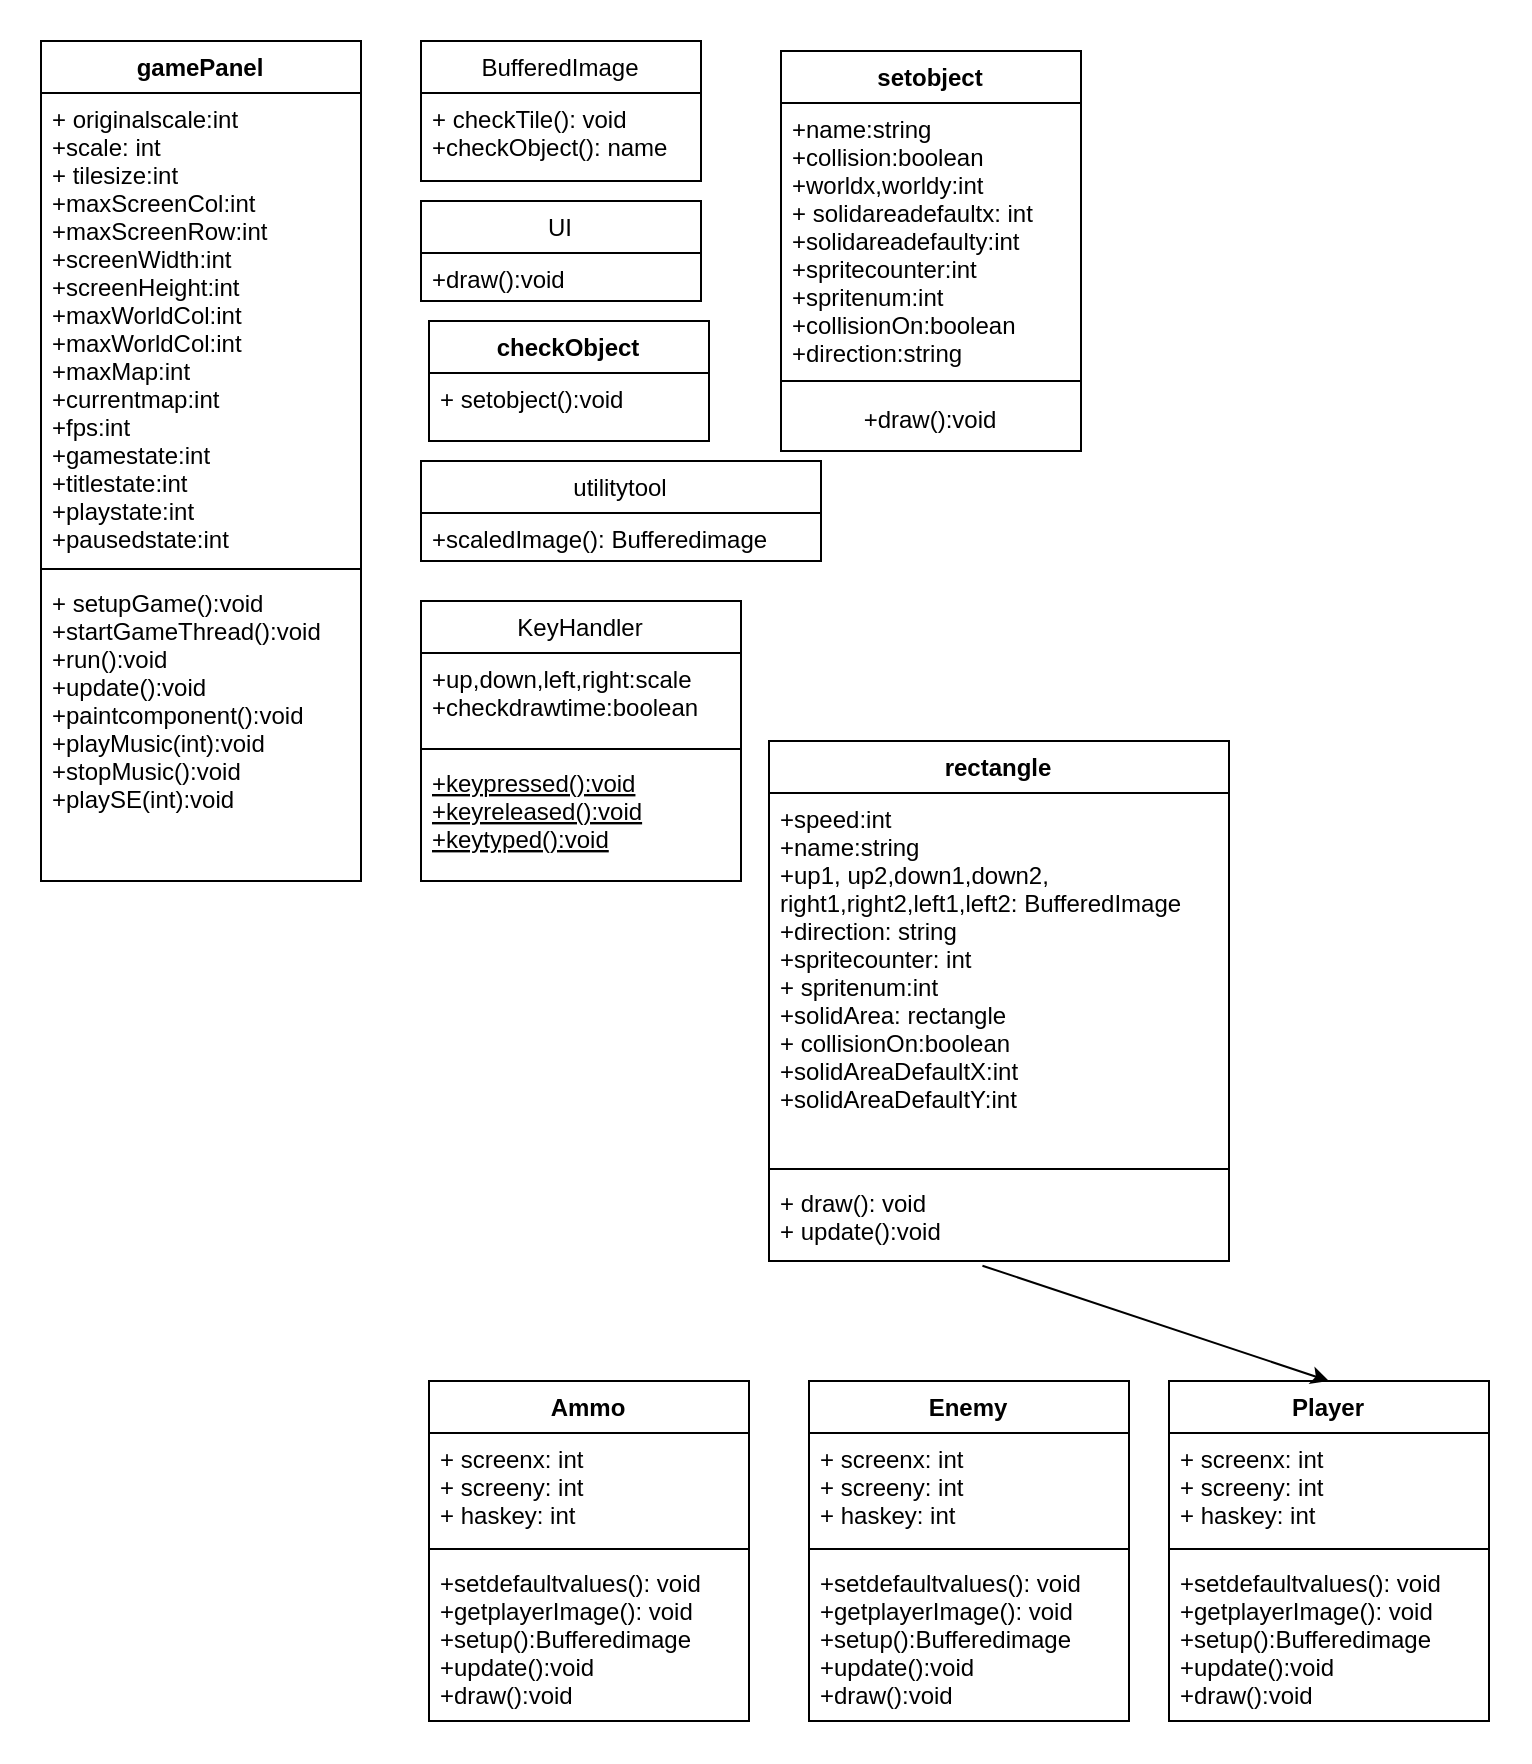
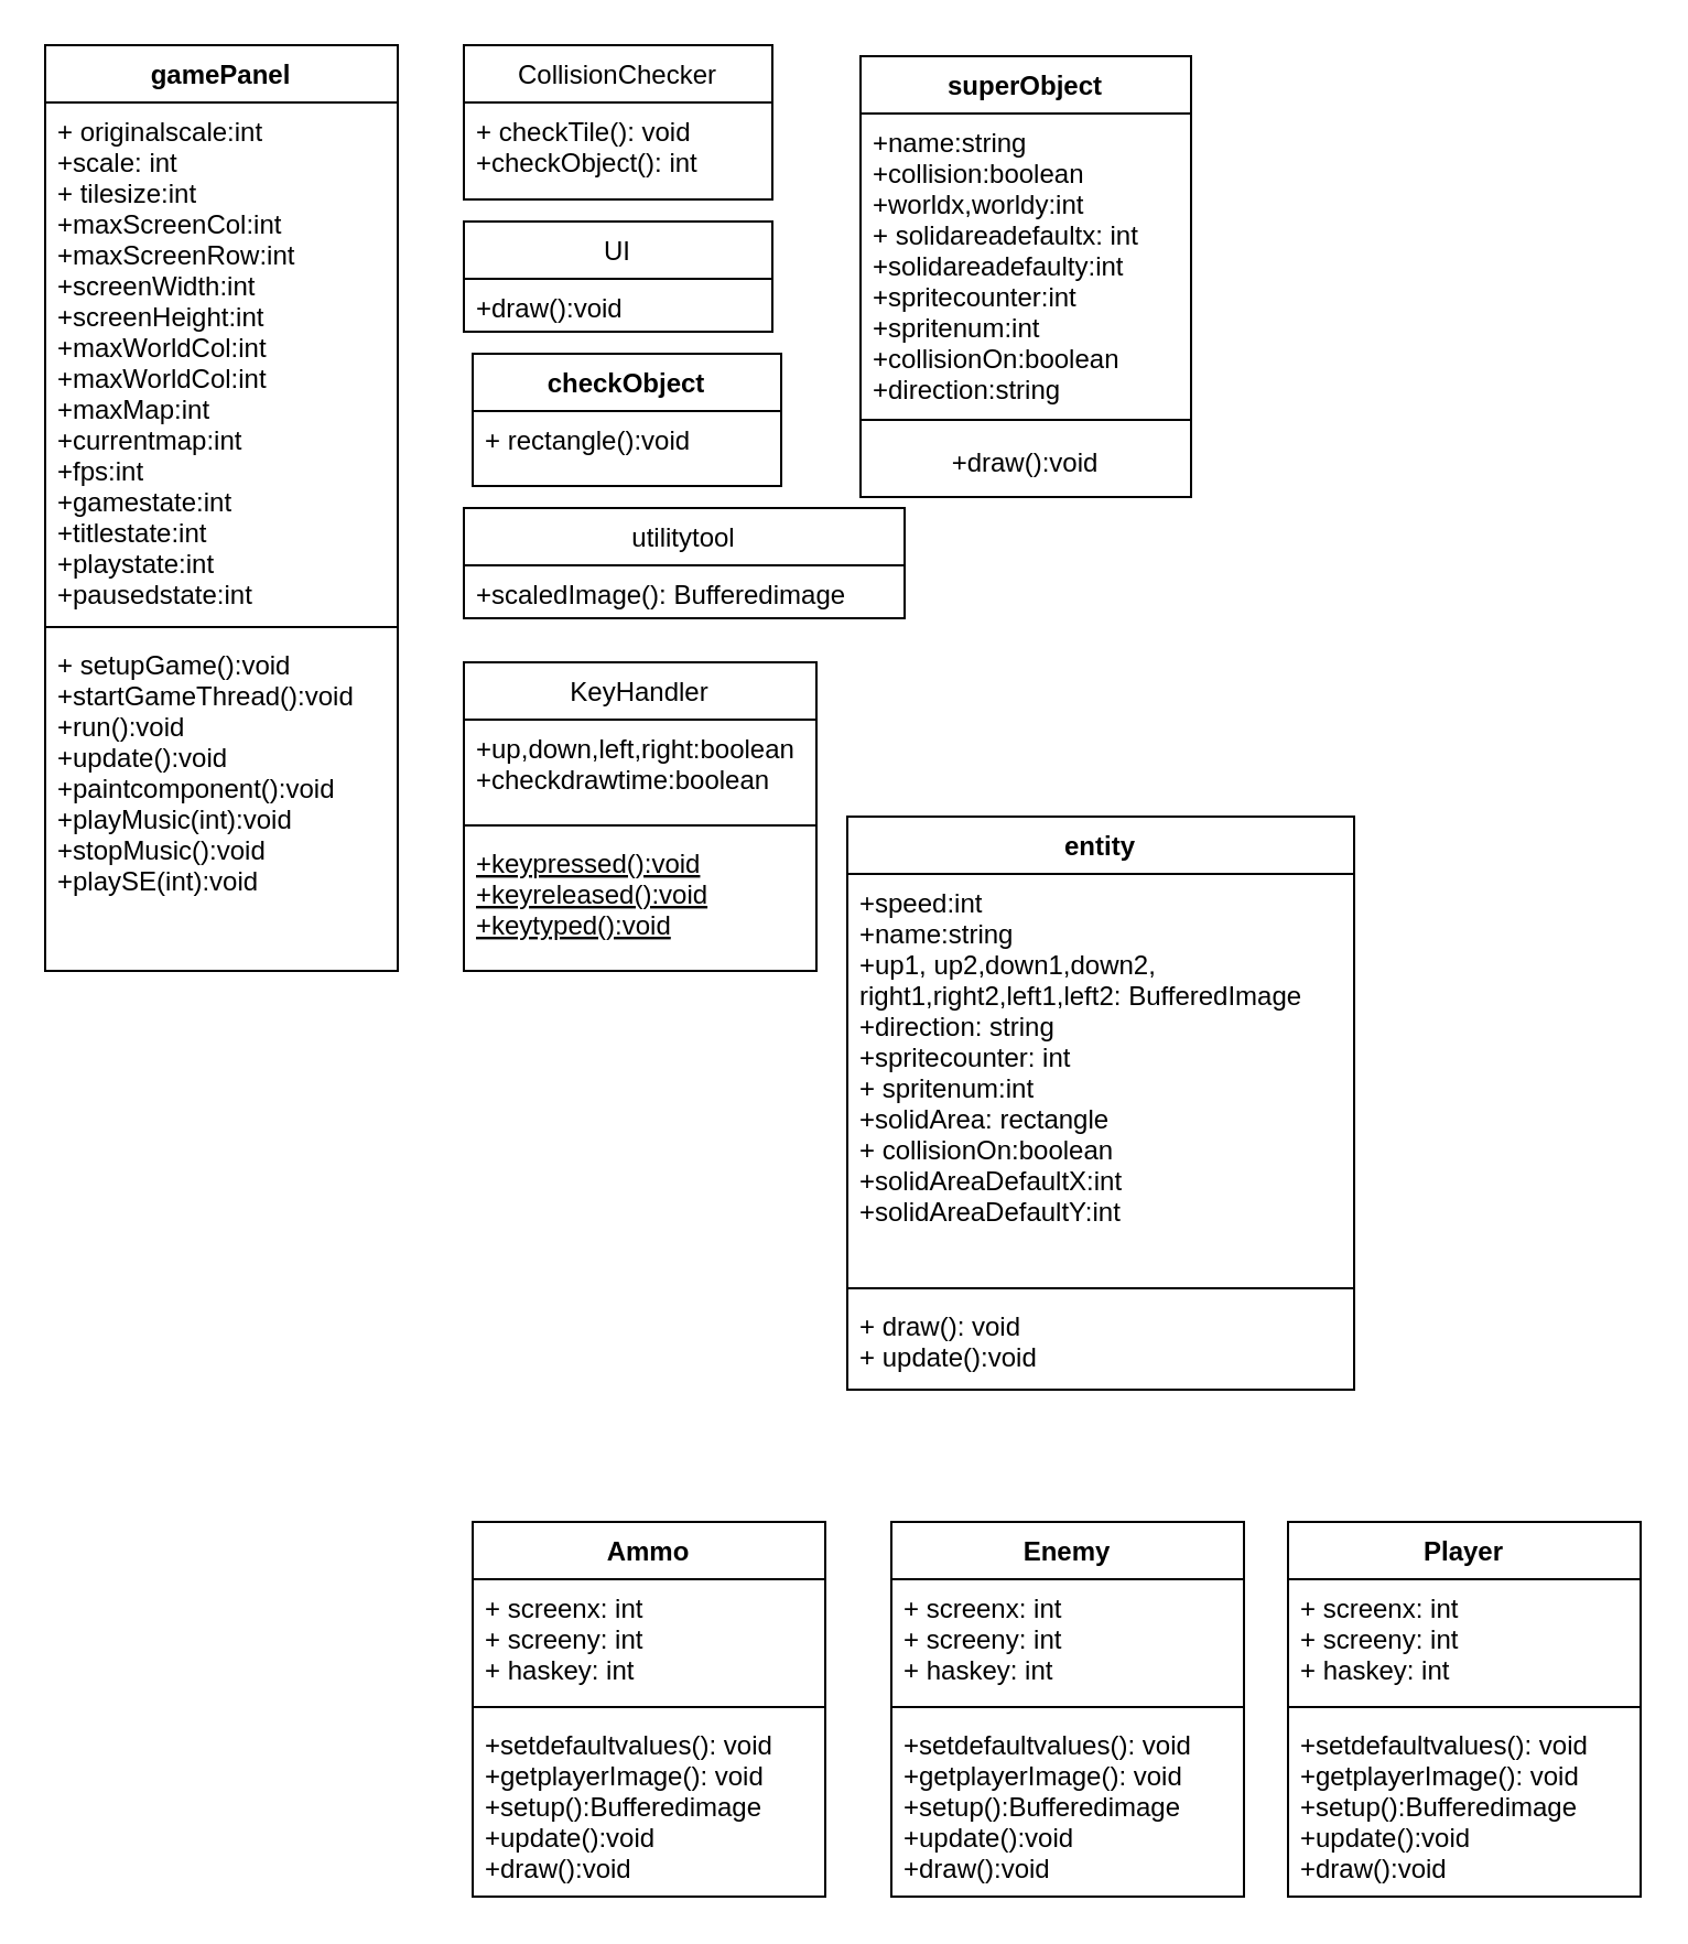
  <mxCell id="0" />
  <mxCell id="1" parent="0" />
  <mxCell id="2" value="KeyHandler" style="swimlane;fontStyle=0;align=center;verticalAlign=top;childLayout=stackLayout;horizontal=1;startSize=26;horizontalStack=0;resizeParent=1;resizeLast=0;collapsible=1;marginBottom=0;rounded=0;shadow=0;strokeWidth=1;" parent="1" vertex="1"><mxGeometry x="210" y="300" width="160" height="140" as="geometry"><mxRectangle x="130" y="380" width="160" height="26" as="alternateBounds" /></mxGeometry></mxCell>
- <mxCell id="3" value="+up,down,left,right:scale&#10;+checkdrawtime:boolean&#10;" style="text;align=left;verticalAlign=top;spacingLeft=4;spacingRight=4;overflow=hidden;rotatable=0;points=[[0,0.5],[1,0.5]];portConstraint=eastwest;" parent="2" vertex="1"><mxGeometry y="26" width="160" height="44" as="geometry" /></mxCell>
+ <mxCell id="3" value="+up,down,left,right:boolean&#10;+checkdrawtime:boolean&#10;" style="text;align=left;verticalAlign=top;spacingLeft=4;spacingRight=4;overflow=hidden;rotatable=0;points=[[0,0.5],[1,0.5]];portConstraint=eastwest;" parent="2" vertex="1"><mxGeometry y="26" width="160" height="44" as="geometry" /></mxCell>
  <mxCell id="4" value="" style="line;html=1;strokeWidth=1;align=left;verticalAlign=middle;spacingTop=-1;spacingLeft=3;spacingRight=3;rotatable=0;labelPosition=right;points=[];portConstraint=eastwest;" parent="2" vertex="1"><mxGeometry y="70" width="160" height="8" as="geometry" /></mxCell>
  <mxCell id="5" value="+keypressed():void&#10;+keyreleased():void&#10;+keytyped():void" style="text;align=left;verticalAlign=top;spacingLeft=4;spacingRight=4;overflow=hidden;rotatable=0;points=[[0,0.5],[1,0.5]];portConstraint=eastwest;fontStyle=4" parent="2" vertex="1"><mxGeometry y="78" width="160" height="62" as="geometry" /></mxCell>
- <mxCell id="6" value="rectangle" style="swimlane;fontStyle=1;align=center;verticalAlign=top;childLayout=stackLayout;horizontal=1;startSize=26;horizontalStack=0;resizeParent=1;resizeParentMax=0;resizeLast=0;collapsible=1;marginBottom=0;" vertex="1" parent="1"><mxGeometry x="384" y="370" width="230" height="260" as="geometry" /></mxCell>
+ <mxCell id="6" value="entity" style="swimlane;fontStyle=1;align=center;verticalAlign=top;childLayout=stackLayout;horizontal=1;startSize=26;horizontalStack=0;resizeParent=1;resizeParentMax=0;resizeLast=0;collapsible=1;marginBottom=0;" vertex="1" parent="1"><mxGeometry x="384" y="370" width="230" height="260" as="geometry" /></mxCell>
  <mxCell id="7" value="+speed:int&#10;+name:string&#10;+up1, up2,down1,down2,&#10;right1,right2,left1,left2: BufferedImage&#10;+direction: string&#10;+spritecounter: int&#10;+ spritenum:int&#10;+solidArea: rectangle&#10;+ collisionOn:boolean&#10;+solidAreaDefaultX:int&#10;+solidAreaDefaultY:int&#10;" style="text;align=left;verticalAlign=top;spacingLeft=4;spacingRight=4;overflow=hidden;rotatable=0;points=[[0,0.5],[1,0.5]];portConstraint=eastwest;" parent="6" vertex="1"><mxGeometry y="26" width="230" height="184" as="geometry" /></mxCell>
  <mxCell id="8" value="" style="line;strokeWidth=1;fillColor=none;align=left;verticalAlign=middle;spacingTop=-1;spacingLeft=3;spacingRight=3;rotatable=0;labelPosition=right;points=[];portConstraint=eastwest;strokeColor=inherit;" vertex="1" parent="6"><mxGeometry y="210" width="230" height="8" as="geometry" /></mxCell>
  <mxCell id="9" value="+ draw(): void&#10;+ update():void" style="text;strokeColor=none;fillColor=none;align=left;verticalAlign=top;spacingLeft=4;spacingRight=4;overflow=hidden;rotatable=0;points=[[0,0.5],[1,0.5]];portConstraint=eastwest;" vertex="1" parent="6"><mxGeometry y="218" width="230" height="42" as="geometry" /></mxCell>
  <mxCell id="10" value="Player" style="swimlane;fontStyle=1;align=center;verticalAlign=top;childLayout=stackLayout;horizontal=1;startSize=26;horizontalStack=0;resizeParent=1;resizeParentMax=0;resizeLast=0;collapsible=1;marginBottom=0;" vertex="1" parent="1"><mxGeometry x="584" y="690" width="160" height="170" as="geometry" /></mxCell>
  <mxCell id="11" value="+ screenx: int&#10;+ screeny: int&#10;+ haskey: int" style="text;strokeColor=none;fillColor=none;align=left;verticalAlign=top;spacingLeft=4;spacingRight=4;overflow=hidden;rotatable=0;points=[[0,0.5],[1,0.5]];portConstraint=eastwest;" vertex="1" parent="10"><mxGeometry y="26" width="160" height="54" as="geometry" /></mxCell>
  <mxCell id="12" value="" style="line;strokeWidth=1;fillColor=none;align=left;verticalAlign=middle;spacingTop=-1;spacingLeft=3;spacingRight=3;rotatable=0;labelPosition=right;points=[];portConstraint=eastwest;strokeColor=inherit;" vertex="1" parent="10"><mxGeometry y="80" width="160" height="8" as="geometry" /></mxCell>
  <mxCell id="13" value="+setdefaultvalues(): void&#10;+getplayerImage(): void&#10;+setup():Bufferedimage&#10;+update():void&#10;+draw():void" style="text;strokeColor=none;fillColor=none;align=left;verticalAlign=top;spacingLeft=4;spacingRight=4;overflow=hidden;rotatable=0;points=[[0,0.5],[1,0.5]];portConstraint=eastwest;" vertex="1" parent="10"><mxGeometry y="88" width="160" height="82" as="geometry" /></mxCell>
  <mxCell id="14" value="Enemy" style="swimlane;fontStyle=1;align=center;verticalAlign=top;childLayout=stackLayout;horizontal=1;startSize=26;horizontalStack=0;resizeParent=1;resizeParentMax=0;resizeLast=0;collapsible=1;marginBottom=0;" vertex="1" parent="1"><mxGeometry x="404" y="690" width="160" height="170" as="geometry" /></mxCell>
  <mxCell id="15" value="+ screenx: int&#10;+ screeny: int&#10;+ haskey: int" style="text;strokeColor=none;fillColor=none;align=left;verticalAlign=top;spacingLeft=4;spacingRight=4;overflow=hidden;rotatable=0;points=[[0,0.5],[1,0.5]];portConstraint=eastwest;" vertex="1" parent="14"><mxGeometry y="26" width="160" height="54" as="geometry" /></mxCell>
  <mxCell id="16" value="" style="line;strokeWidth=1;fillColor=none;align=left;verticalAlign=middle;spacingTop=-1;spacingLeft=3;spacingRight=3;rotatable=0;labelPosition=right;points=[];portConstraint=eastwest;strokeColor=inherit;" vertex="1" parent="14"><mxGeometry y="80" width="160" height="8" as="geometry" /></mxCell>
  <mxCell id="17" value="+setdefaultvalues(): void&#10;+getplayerImage(): void&#10;+setup():Bufferedimage&#10;+update():void&#10;+draw():void" style="text;strokeColor=none;fillColor=none;align=left;verticalAlign=top;spacingLeft=4;spacingRight=4;overflow=hidden;rotatable=0;points=[[0,0.5],[1,0.5]];portConstraint=eastwest;" vertex="1" parent="14"><mxGeometry y="88" width="160" height="82" as="geometry" /></mxCell>
  <mxCell id="18" value="Ammo" style="swimlane;fontStyle=1;align=center;verticalAlign=top;childLayout=stackLayout;horizontal=1;startSize=26;horizontalStack=0;resizeParent=1;resizeParentMax=0;resizeLast=0;collapsible=1;marginBottom=0;" vertex="1" parent="1"><mxGeometry x="214" y="690" width="160" height="170" as="geometry" /></mxCell>
  <mxCell id="19" value="+ screenx: int&#10;+ screeny: int&#10;+ haskey: int" style="text;strokeColor=none;fillColor=none;align=left;verticalAlign=top;spacingLeft=4;spacingRight=4;overflow=hidden;rotatable=0;points=[[0,0.5],[1,0.5]];portConstraint=eastwest;" vertex="1" parent="18"><mxGeometry y="26" width="160" height="54" as="geometry" /></mxCell>
  <mxCell id="20" value="" style="line;strokeWidth=1;fillColor=none;align=left;verticalAlign=middle;spacingTop=-1;spacingLeft=3;spacingRight=3;rotatable=0;labelPosition=right;points=[];portConstraint=eastwest;strokeColor=inherit;" vertex="1" parent="18"><mxGeometry y="80" width="160" height="8" as="geometry" /></mxCell>
  <mxCell id="21" value="+setdefaultvalues(): void&#10;+getplayerImage(): void&#10;+setup():Bufferedimage&#10;+update():void&#10;+draw():void" style="text;strokeColor=none;fillColor=none;align=left;verticalAlign=top;spacingLeft=4;spacingRight=4;overflow=hidden;rotatable=0;points=[[0,0.5],[1,0.5]];portConstraint=eastwest;" vertex="1" parent="18"><mxGeometry y="88" width="160" height="82" as="geometry" /></mxCell>
- <mxCell id="22" value="" style="endArrow=classic;html=1;rounded=0;entryX=0.5;entryY=0;entryDx=0;entryDy=0;exitX=0.464;exitY=1.056;exitDx=0;exitDy=0;exitPerimeter=0;" edge="1" parent="1" source="9" target="10"><mxGeometry width="50" height="50" relative="1" as="geometry"><mxPoint x="434" y="710" as="sourcePoint" /><mxPoint x="484" y="660" as="targetPoint" /></mxGeometry></mxCell>
  <mxCell id="23" value="checkObject" style="swimlane;fontStyle=1;align=center;verticalAlign=top;childLayout=stackLayout;horizontal=1;startSize=26;horizontalStack=0;resizeParent=1;resizeParentMax=0;resizeLast=0;collapsible=1;marginBottom=0;" vertex="1" parent="1"><mxGeometry x="214" y="160" width="140" height="60" as="geometry" /></mxCell>
- <mxCell id="24" value="+ setobject():void" style="text;strokeColor=none;fillColor=none;align=left;verticalAlign=top;spacingLeft=4;spacingRight=4;overflow=hidden;rotatable=0;points=[[0,0.5],[1,0.5]];portConstraint=eastwest;" vertex="1" parent="23"><mxGeometry y="26" width="140" height="34" as="geometry" /></mxCell>
- <mxCell id="25" value="BufferedImage" style="swimlane;fontStyle=0;childLayout=stackLayout;horizontal=1;startSize=26;fillColor=none;horizontalStack=0;resizeParent=1;resizeParentMax=0;resizeLast=0;collapsible=1;marginBottom=0;" vertex="1" parent="1"><mxGeometry x="210" y="20" width="140" height="70" as="geometry" /></mxCell>
- <mxCell id="26" value="+ checkTile(): void&#10;+checkObject(): name" style="text;strokeColor=none;fillColor=none;align=left;verticalAlign=top;spacingLeft=4;spacingRight=4;overflow=hidden;rotatable=0;points=[[0,0.5],[1,0.5]];portConstraint=eastwest;" vertex="1" parent="25"><mxGeometry y="26" width="140" height="44" as="geometry" /></mxCell>
+ <mxCell id="24" value="+ rectangle():void" style="text;strokeColor=none;fillColor=none;align=left;verticalAlign=top;spacingLeft=4;spacingRight=4;overflow=hidden;rotatable=0;points=[[0,0.5],[1,0.5]];portConstraint=eastwest;" vertex="1" parent="23"><mxGeometry y="26" width="140" height="34" as="geometry" /></mxCell>
+ <mxCell id="25" value="CollisionChecker" style="swimlane;fontStyle=0;childLayout=stackLayout;horizontal=1;startSize=26;fillColor=none;horizontalStack=0;resizeParent=1;resizeParentMax=0;resizeLast=0;collapsible=1;marginBottom=0;" vertex="1" parent="1"><mxGeometry x="210" y="20" width="140" height="70" as="geometry" /></mxCell>
+ <mxCell id="26" value="+ checkTile(): void&#10;+checkObject(): int" style="text;strokeColor=none;fillColor=none;align=left;verticalAlign=top;spacingLeft=4;spacingRight=4;overflow=hidden;rotatable=0;points=[[0,0.5],[1,0.5]];portConstraint=eastwest;" vertex="1" parent="25"><mxGeometry y="26" width="140" height="44" as="geometry" /></mxCell>
  <mxCell id="27" value="gamePanel" style="swimlane;fontStyle=1;align=center;verticalAlign=top;childLayout=stackLayout;horizontal=1;startSize=26;horizontalStack=0;resizeParent=1;resizeParentMax=0;resizeLast=0;collapsible=1;marginBottom=0;" vertex="1" parent="1"><mxGeometry x="20" y="20" width="160" height="420" as="geometry" /></mxCell>
  <mxCell id="28" value="+ originalscale:int&#10;+scale: int&#10;+ tilesize:int&#10;+maxScreenCol:int&#10;+maxScreenRow:int&#10;+screenWidth:int&#10;+screenHeight:int&#10;+maxWorldCol:int&#10;+maxWorldCol:int&#10;+maxMap:int&#10;+currentmap:int&#10;+fps:int&#10;+gamestate:int&#10;+titlestate:int&#10;+playstate:int&#10;+pausedstate:int" style="text;strokeColor=none;fillColor=none;align=left;verticalAlign=top;spacingLeft=4;spacingRight=4;overflow=hidden;rotatable=0;points=[[0,0.5],[1,0.5]];portConstraint=eastwest;" vertex="1" parent="27"><mxGeometry y="26" width="160" height="234" as="geometry" /></mxCell>
  <mxCell id="29" value="" style="line;strokeWidth=1;fillColor=none;align=left;verticalAlign=middle;spacingTop=-1;spacingLeft=3;spacingRight=3;rotatable=0;labelPosition=right;points=[];portConstraint=eastwest;strokeColor=inherit;" vertex="1" parent="27"><mxGeometry y="260" width="160" height="8" as="geometry" /></mxCell>
  <mxCell id="30" value="+ setupGame():void&#10;+startGameThread():void&#10;+run():void&#10;+update():void&#10;+paintcomponent():void&#10;+playMusic(int):void&#10;+stopMusic():void&#10;+playSE(int):void" style="text;strokeColor=none;fillColor=none;align=left;verticalAlign=top;spacingLeft=4;spacingRight=4;overflow=hidden;rotatable=0;points=[[0,0.5],[1,0.5]];portConstraint=eastwest;" vertex="1" parent="27"><mxGeometry y="268" width="160" height="152" as="geometry" /></mxCell>
- <mxCell id="31" value="setobject" style="swimlane;fontStyle=1;align=center;verticalAlign=top;childLayout=stackLayout;horizontal=1;startSize=26;horizontalStack=0;resizeParent=1;resizeParentMax=0;resizeLast=0;collapsible=1;marginBottom=0;" vertex="1" parent="1"><mxGeometry x="390" y="25" width="150" height="200" as="geometry" /></mxCell>
+ <mxCell id="31" value="superObject" style="swimlane;fontStyle=1;align=center;verticalAlign=top;childLayout=stackLayout;horizontal=1;startSize=26;horizontalStack=0;resizeParent=1;resizeParentMax=0;resizeLast=0;collapsible=1;marginBottom=0;" vertex="1" parent="1"><mxGeometry x="390" y="25" width="150" height="200" as="geometry" /></mxCell>
  <mxCell id="32" value="+name:string&#10;+collision:boolean&#10;+worldx,worldy:int&#10;+ solidareadefaultx: int&#10;+solidareadefaulty:int&#10;+spritecounter:int&#10;+spritenum:int&#10;+collisionOn:boolean&#10;+direction:string" style="text;strokeColor=none;fillColor=none;align=left;verticalAlign=top;spacingLeft=4;spacingRight=4;overflow=hidden;rotatable=0;points=[[0,0.5],[1,0.5]];portConstraint=eastwest;" vertex="1" parent="31"><mxGeometry y="26" width="150" height="134" as="geometry" /></mxCell>
  <mxCell id="33" value="" style="line;strokeWidth=1;fillColor=none;align=left;verticalAlign=middle;spacingTop=-1;spacingLeft=3;spacingRight=3;rotatable=0;labelPosition=right;points=[];portConstraint=eastwest;strokeColor=inherit;" vertex="1" parent="31"><mxGeometry y="160" width="150" height="10" as="geometry" /></mxCell>
  <mxCell id="34" value="+draw():void" style="text;html=1;strokeColor=none;fillColor=none;align=center;verticalAlign=middle;whiteSpace=wrap;rounded=0;" vertex="1" parent="31"><mxGeometry y="170" width="150" height="30" as="geometry" /></mxCell>
  <mxCell id="35" value="UI" style="swimlane;fontStyle=0;childLayout=stackLayout;horizontal=1;startSize=26;fillColor=none;horizontalStack=0;resizeParent=1;resizeParentMax=0;resizeLast=0;collapsible=1;marginBottom=0;" vertex="1" parent="1"><mxGeometry x="210" y="100" width="140" height="50" as="geometry" /></mxCell>
  <mxCell id="36" value="+draw():void" style="text;strokeColor=none;fillColor=none;align=left;verticalAlign=top;spacingLeft=4;spacingRight=4;overflow=hidden;rotatable=0;points=[[0,0.5],[1,0.5]];portConstraint=eastwest;" vertex="1" parent="35"><mxGeometry y="26" width="140" height="24" as="geometry" /></mxCell>
  <mxCell id="37" value="utilitytool" style="swimlane;fontStyle=0;childLayout=stackLayout;horizontal=1;startSize=26;fillColor=none;horizontalStack=0;resizeParent=1;resizeParentMax=0;resizeLast=0;collapsible=1;marginBottom=0;" vertex="1" parent="1"><mxGeometry x="210" y="230" width="200" height="50" as="geometry" /></mxCell>
  <mxCell id="38" value="+scaledImage(): Bufferedimage" style="text;strokeColor=none;fillColor=none;align=left;verticalAlign=top;spacingLeft=4;spacingRight=4;overflow=hidden;rotatable=0;points=[[0,0.5],[1,0.5]];portConstraint=eastwest;" vertex="1" parent="37"><mxGeometry y="26" width="200" height="24" as="geometry" /></mxCell>
